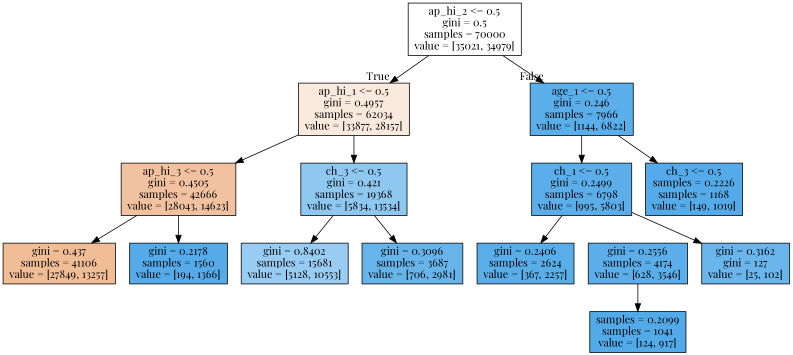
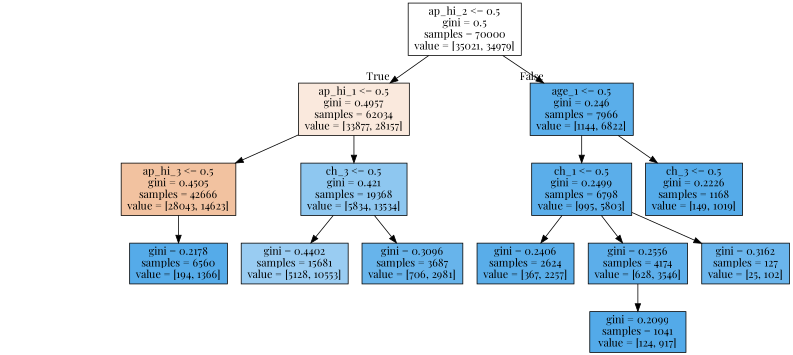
  digraph {
    fontname="Playfair Display"
    node [color=black fontname="Playfair Display" shape=box style=filled]
    edge [fontname="Playfair Display"]
    n1 [fillcolor="#e5813900" label="ap_hi_2 <= 0.5\ngini = 0.5\nsamples = 70000\nvalue = [35021, 34979]"]
    n2 [fillcolor="#e581392b" label="ap_hi_1 <= 0.5\ngini = 0.4957\nsamples = 62034\nvalue = [33877, 28157]"]
    n3 [fillcolor="#399de5d4" label="age_1 <= 0.5\ngini = 0.246\nsamples = 7966\nvalue = [1144, 6822]"]
    n4 [fillcolor="#e581397a" label="ap_hi_3 <= 0.5\ngini = 0.4505\nsamples = 42666\nvalue = [28043, 14623]"]
    n5 [fillcolor="#399de591" label="ch_3 <= 0.5\ngini = 0.421\nsamples = 19368\nvalue = [5834, 13534]"]
    n6 [fillcolor="#399de5d3" label="ch_1 <= 0.5\ngini = 0.2499\nsamples = 6798\nvalue = [995, 5803]"]
-   n7 [fillcolor="#399de5da" label="ch_3 <= 0.5\nsamples = 0.2226\nsamples = 1168\nvalue = [149, 1019]"]
-   n8 [fillcolor="#e5813986" label="gini = 0.437\nsamples = 41106\nvalue = [27849, 13257]"]
-   n9 [fillcolor="#399de5db" label="gini = 0.2178\nsamples = 1560\nvalue = [194, 1366]"]
-   n10 [fillcolor="#399de583" label="gini = 0.8402\nsamples = 15681\nvalue = [5128, 10553]"]
+   n7 [fillcolor="#399de5da" label="ch_3 <= 0.5\ngini = 0.2226\nsamples = 1168\nvalue = [149, 1019]"]
+   n9 [fillcolor="#399de5db" label="gini = 0.2178\nsamples = 6560\nvalue = [194, 1366]"]
+   n10 [fillcolor="#399de583" label="gini = 0.4402\nsamples = 15681\nvalue = [5128, 10553]"]
    n11 [fillcolor="#399de5c3" label="gini = 0.3096\nsamples = 3687\nvalue = [706, 2981]"]
    n12 [fillcolor="#399de5d6" label="gini = 0.2406\nsamples = 2624\nvalue = [367, 2257]"]
    n13 [fillcolor="#399de5d2" label="gini = 0.2556\nsamples = 4174\nvalue = [628, 3546]"]
-   n14 [fillcolor="#399de5c0" label="gini = 0.3162\ngini = 127\nvalue = [25, 102]"]
-   n15 [fillcolor="#399de5dd" label="samples = 0.2099\nsamples = 1041\nvalue = [124, 917]"]
+   n14 [fillcolor="#399de5c0" label="gini = 0.3162\nsamples = 127\nvalue = [25, 102]"]
+   n15 [fillcolor="#399de5dd" label="gini = 0.2099\nsamples = 1041\nvalue = [124, 917]"]
    n1 -> n2 [headlabel=True labelangle=45 labeldistance=2.5]
    n1 -> n3 [headlabel=False labelangle=-45 labeldistance=2.5]
    n2 -> n4
    n2 -> n5
    n3 -> n6
    n3 -> n7
-   n4 -> n8
    n4 -> n9
    n5 -> n10
    n5 -> n11
    n6 -> n12
+   n6 -> n13
    n6 -> n14
    n13 -> n15
  }
